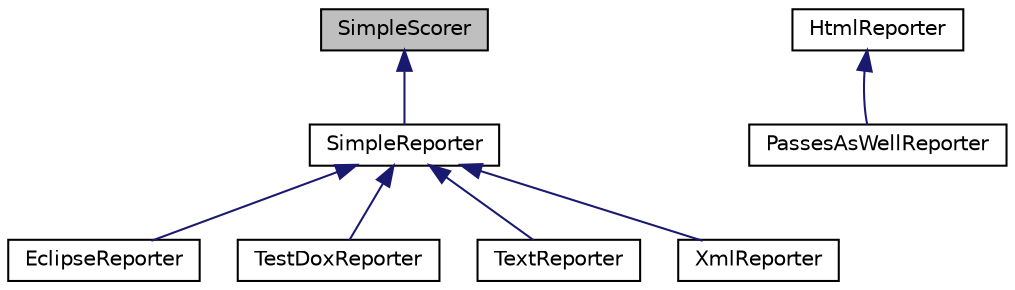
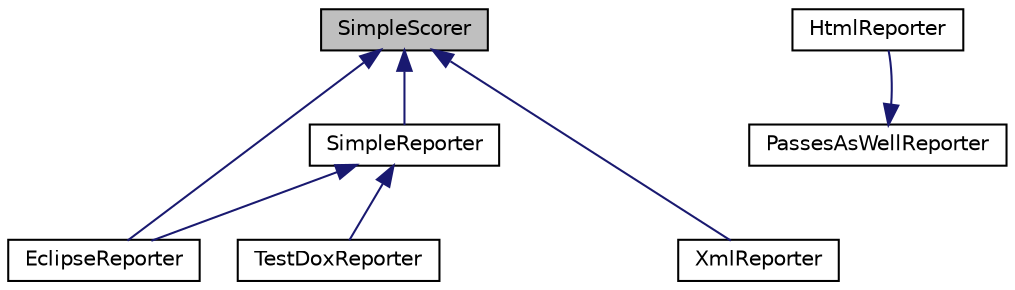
  digraph {
    node [color=black fillcolor=white fontname=Helvetica fontsize=10 shape=record style=filled]
    edge [color=midnightblue dir=back fontname=Helvetica fontsize=10 labelfontname=Helvetica labelfontsize=10 style=solid]
    n1 [fillcolor=grey75 fontcolor=black height=0.2 label=SimpleScorer width=0.4]
    n2 [height=0.2 label=EclipseReporter width=0.4]
    n3 [height=0.2 label=SimpleReporter width=0.4]
    n4 [height=0.2 label=TestDoxReporter width=0.4]
-   n5 [height=0.2 label=TextReporter width=0.4]
    n6 [height=0.2 label=XmlReporter width=0.4]
    n7 [height=0.2 label=HtmlReporter width=0.4]
    n8 [height=0.2 label=PassesAsWellReporter width=0.4]
+   n1 -> n2
    n1 -> n3
    n3 -> n2
    n3 -> n4
-   n3 -> n5
-   n3 -> n6
-   n7 -> n8
+   n1 -> n6
+   n8 -> n7
  }
